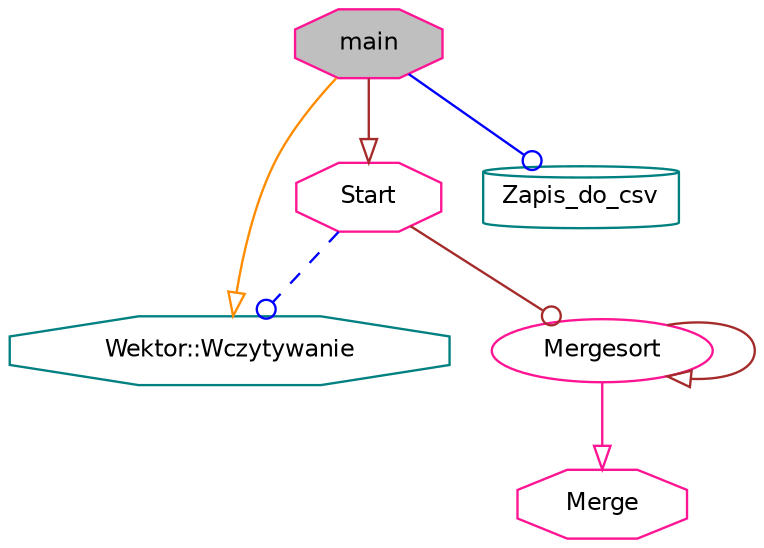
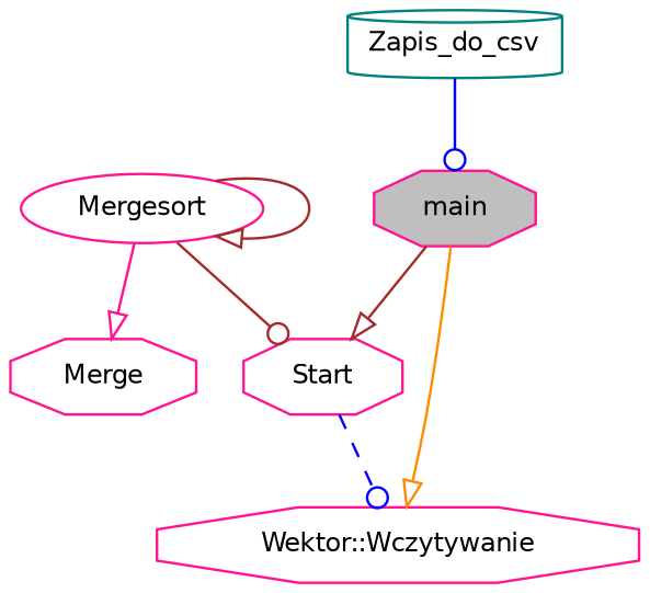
  digraph {
    rankdir=TB
    node [color=deeppink fillcolor=white fontname=Helvetica fontsize=10 shape=octagon style=filled]
    edge [arrowhead=onormal color=brown fontname=Helvetica fontsize=10 labelfontname=Helvetica labelfontsize=10 style=solid]
    n1 [fillcolor=grey75 fontcolor=black height=0.2 label=main width=0.4]
-   n2 [color=teal height=0.2 label="Wektor::Wczytywanie" width=0.4]
+   n2 [height=0.2 label="Wektor::Wczytywanie" width=0.4]
    n3 [height=0.2 label=Start width=0.4]
    n4 [color=teal height=0.2 label=Zapis_do_csv shape=cylinder width=0.4]
    n5 [height=0.2 label=Mergesort shape=ellipse width=0.4]
    n6 [height=0.2 label=Merge width=0.4]
    n1 -> n2 [color=darkorange]
    n1 -> n3
-   n1 -> n4 [arrowhead=odot color=blue]
+   n4 -> n1 [arrowhead=odot color=blue]
    n3 -> n2 [arrowhead=odot color=blue style=dashed]
-   n3 -> n5 [arrowhead=odot]
+   n5 -> n3 [arrowhead=odot]
    n5 -> n5
    n5 -> n6 [color=deeppink]
  }
